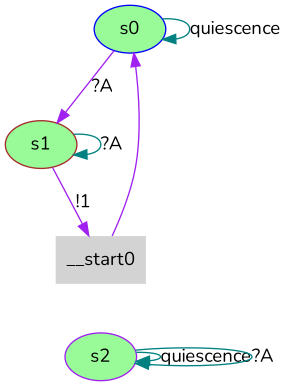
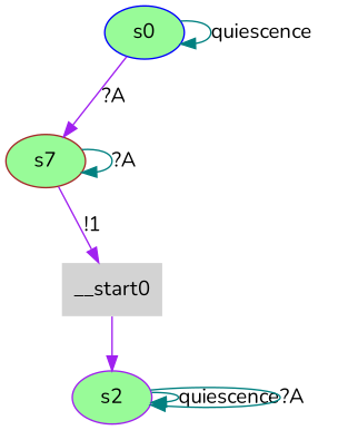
  digraph {
    fontname=Nunito
    node [color=blue fillcolor=palegreen fontname=Nunito style=filled]
    edge [color=teal fontname=Nunito]
    n1 [label=s0]
-   n2 [color=brown label=s1]
+   n2 [color=brown label=s7]
    __start0 [fillcolor=lightgrey shape=none]
    n4 [color=purple label=s2]
    n1 -> n1 [label=quiescence]
    n1 -> n2 [color=purple label="?A"]
    n2 -> n2 [label="?A"]
    n2 -> __start0 [color=purple label="!1"]
-   __start0 -> n1 [color=purple]
+   __start0 -> n4 [color=purple]
    n4 -> n4 [label=quiescence]
    n4 -> n4 [label="?A"]
  }
